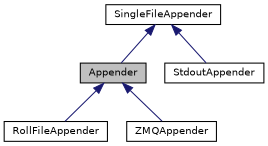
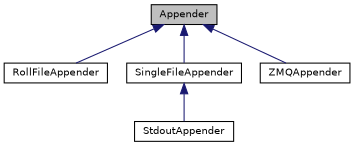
  digraph {
    node [color=black fillcolor=white fontname=Helvetica fontsize=10 shape=record style=filled]
    edge [color=midnightblue dir=back fontname=Helvetica fontsize=10 labelfontname=Helvetica labelfontsize=10 style=solid]
    n1 [fillcolor=grey75 fontcolor=black height=0.2 label=Appender width=0.4]
    n2 [height=0.2 label=RollFileAppender width=0.4]
    n3 [height=0.2 label=SingleFileAppender width=0.4]
    n4 [height=0.2 label=ZMQAppender width=0.4]
    n5 [height=0.2 label=StdoutAppender width=0.4]
    n1 -> n2
-   n3 -> n1
+   n1 -> n3
    n1 -> n4
    n3 -> n5
  }
